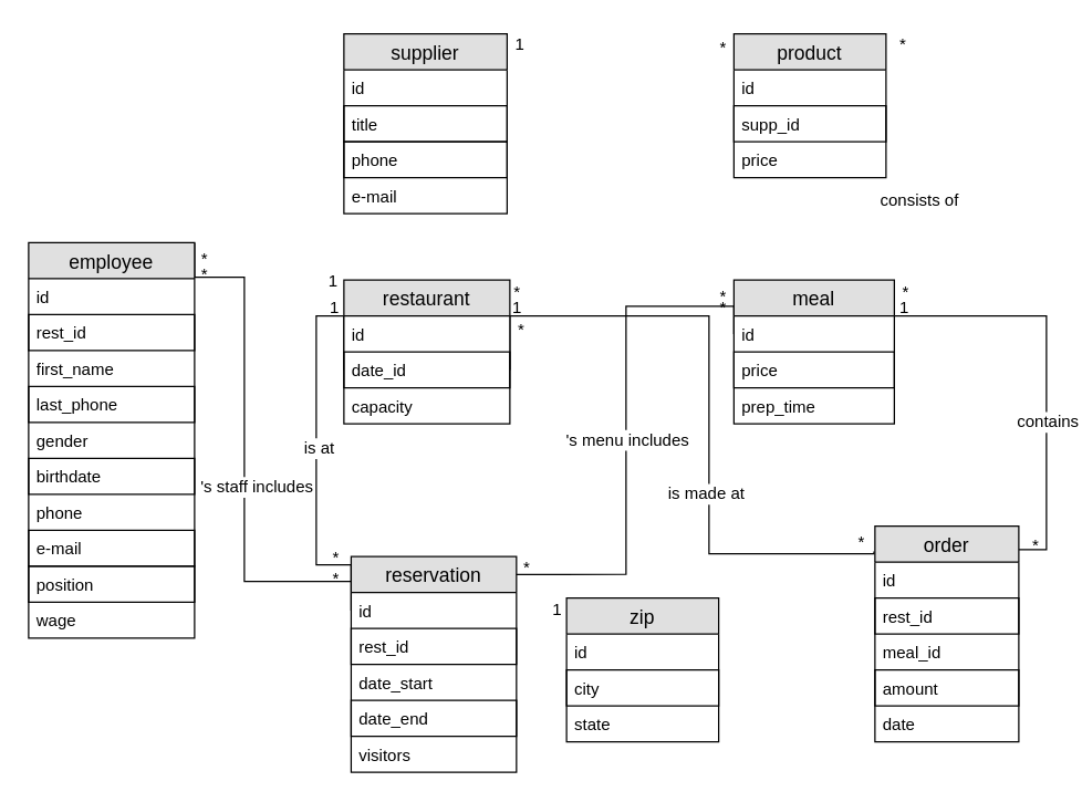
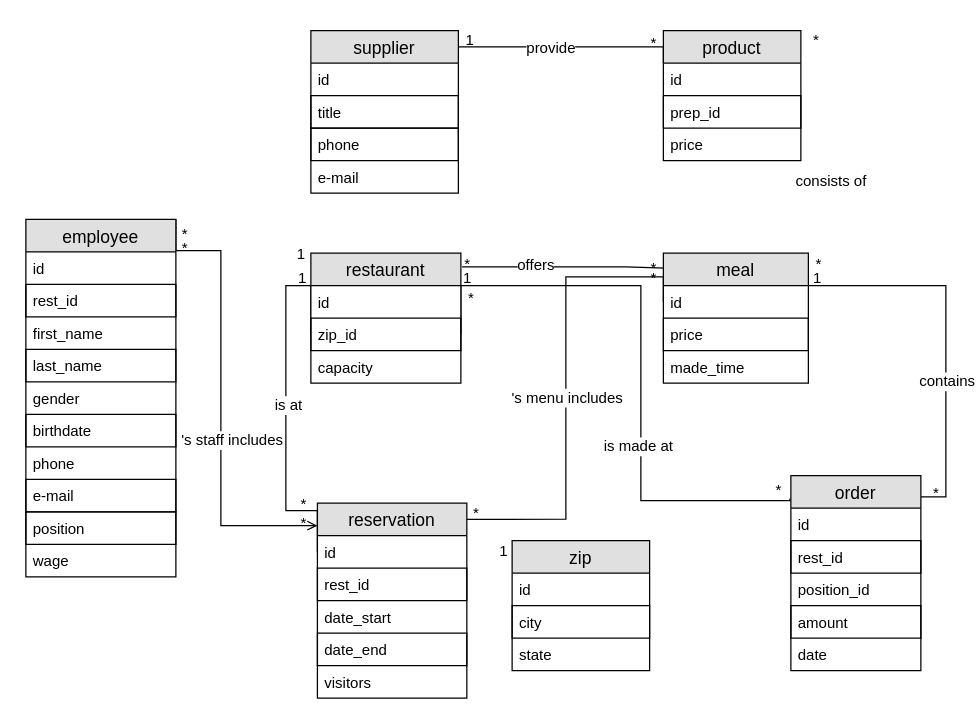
  <mxCell id="0" />
  <mxCell id="1" parent="0" />
  <mxCell id="2" value="*" style="text;html=1;align=center;verticalAlign=middle;resizable=0;points=[];autosize=1;" parent="1" vertex="1"><mxGeometry x="303" y="536" width="20" height="20" as="geometry" /></mxCell>
  <mxCell id="3" style="edgeStyle=orthogonalEdgeStyle;rounded=0;orthogonalLoop=1;jettySize=auto;html=1;exitX=0;exitY=0.5;exitDx=0;exitDy=0;entryX=0;entryY=0.5;entryDx=0;entryDy=0;endArrow=none;endFill=0;" parent="1" source="39" target="46" edge="1"><mxGeometry relative="1" as="geometry"><Array as="points"><mxPoint x="253" y="408" /><mxPoint x="228" y="408" /><mxPoint x="228" y="228" /><mxPoint x="248" y="228" /></Array></mxGeometry></mxCell>
  <mxCell id="4" value="is at" style="text;html=1;align=center;verticalAlign=middle;resizable=0;points=[];labelBackgroundColor=#ffffff;" vertex="1" connectable="0" parent="3"><mxGeometry x="-0.04" y="-1" relative="1" as="geometry"><mxPoint as="offset" /></mxGeometry></mxCell>
  <mxCell id="5" value="*" style="text;html=1;align=center;verticalAlign=middle;resizable=0;points=[];autosize=1;" parent="1" vertex="1"><mxGeometry x="252.46" y="456" width="20" height="20" as="geometry" /></mxCell>
  <mxCell id="6" value="1" style="text;html=1;align=center;verticalAlign=middle;resizable=0;points=[];autosize=1;" parent="1" vertex="1"><mxGeometry x="252.46" y="272" width="20" height="20" as="geometry" /></mxCell>
+ <mxCell id="7" value="" style="endArrow=none;html=1;rounded=0;exitX=1.008;exitY=0.106;exitDx=0;exitDy=0;entryX=0.017;entryY=0.115;entryDx=0;entryDy=0;exitPerimeter=0;entryPerimeter=0;" parent="1" source="44" target="52" edge="1"><mxGeometry relative="1" as="geometry"><mxPoint x="634" y="241" as="sourcePoint" /><mxPoint x="284" y="251" as="targetPoint" /><Array as="points"><mxPoint x="500" y="213" /></Array></mxGeometry></mxCell>
+ <mxCell id="8" value="offers" style="text;html=1;align=center;verticalAlign=middle;resizable=0;points=[];labelBackgroundColor=#ffffff;" vertex="1" connectable="0" parent="7"><mxGeometry x="0.608" y="-97" relative="1" as="geometry"><mxPoint x="-69.08" y="-97.96" as="offset" /></mxGeometry></mxCell>
  <mxCell id="9" value="*" style="text;html=1;align=center;verticalAlign=middle;resizable=0;points=[];autosize=1;" parent="1" vertex="1"><mxGeometry x="366" y="228" width="20" height="20" as="geometry" /></mxCell>
  <mxCell id="10" value="1" style="text;html=1;align=center;verticalAlign=middle;resizable=0;points=[];autosize=1;" parent="1" vertex="1"><mxGeometry x="392" y="431" width="20" height="20" as="geometry" /></mxCell>
  <mxCell id="11" style="edgeStyle=orthogonalEdgeStyle;rounded=0;orthogonalLoop=1;jettySize=auto;html=1;exitX=1;exitY=0.5;exitDx=0;exitDy=0;entryX=-0.007;entryY=-0.299;entryDx=0;entryDy=0;entryPerimeter=0;endArrow=none;endFill=0;" parent="1" source="46" target="66" edge="1"><mxGeometry relative="1" as="geometry"><Array as="points"><mxPoint x="368" y="228" /><mxPoint x="512" y="228" /><mxPoint x="512" y="400" /><mxPoint x="631" y="400" /></Array></mxGeometry></mxCell>
  <mxCell id="12" value="is made at" style="text;html=1;align=center;verticalAlign=middle;resizable=0;points=[];labelBackgroundColor=#ffffff;" vertex="1" connectable="0" parent="11"><mxGeometry x="-0.347" y="2" relative="1" as="geometry"><mxPoint x="25.79" y="130.97" as="offset" /></mxGeometry></mxCell>
  <mxCell id="13" value="1" style="text;html=1;align=center;verticalAlign=middle;resizable=0;points=[];autosize=1;" parent="1" vertex="1"><mxGeometry x="363" y="212" width="20" height="20" as="geometry" /></mxCell>
  <mxCell id="14" value="*" style="text;html=1;align=center;verticalAlign=middle;resizable=0;points=[];autosize=1;" parent="1" vertex="1"><mxGeometry x="612" y="382" width="20" height="20" as="geometry" /></mxCell>
  <mxCell id="15" style="edgeStyle=orthogonalEdgeStyle;rounded=0;orthogonalLoop=1;jettySize=auto;html=1;exitX=1;exitY=0.5;exitDx=0;exitDy=0;entryX=1;entryY=0.109;entryDx=0;entryDy=0;entryPerimeter=0;endArrow=none;endFill=0;" edge="1" parent="1" source="53" target="65"><mxGeometry relative="1" as="geometry"><Array as="points"><mxPoint x="646" y="228" /><mxPoint x="756" y="228" /><mxPoint x="756" y="397" /></Array></mxGeometry></mxCell>
  <mxCell id="16" value="contains" style="text;html=1;align=center;verticalAlign=middle;resizable=0;points=[];labelBackgroundColor=#ffffff;" vertex="1" connectable="0" parent="15"><mxGeometry x="0.278" relative="1" as="geometry"><mxPoint as="offset" /></mxGeometry></mxCell>
+ <mxCell id="17" style="edgeStyle=orthogonalEdgeStyle;rounded=0;orthogonalLoop=1;jettySize=auto;html=1;exitX=0;exitY=0.25;exitDx=0;exitDy=0;entryX=0.992;entryY=0.1;entryDx=0;entryDy=0;entryPerimeter=0;endArrow=none;endFill=0;" edge="1" parent="1" source="56" target="60"><mxGeometry relative="1" as="geometry"><Array as="points"><mxPoint x="530" y="37" /></Array></mxGeometry></mxCell>
+ <mxCell id="18" value="provide" style="text;html=1;align=center;verticalAlign=middle;resizable=0;points=[];labelBackgroundColor=#ffffff;" vertex="1" connectable="0" parent="17"><mxGeometry x="0.146" y="-3" relative="1" as="geometry"><mxPoint x="-1.33" y="3" as="offset" /></mxGeometry></mxCell>
  <mxCell id="19" value="1" style="text;html=1;align=center;verticalAlign=middle;resizable=0;points=[];autosize=1;" vertex="1" parent="1"><mxGeometry x="363" y="20" width="24" height="24" as="geometry" /></mxCell>
  <mxCell id="20" value="*" style="text;html=1;align=center;verticalAlign=middle;resizable=0;points=[];autosize=1;" vertex="1" parent="1"><mxGeometry x="510" y="22" width="24" height="24" as="geometry" /></mxCell>
  <mxCell id="21" value="*" style="text;html=1;align=center;verticalAlign=middle;resizable=0;points=[];autosize=1;" vertex="1" parent="1"><mxGeometry x="640" y="20" width="24" height="24" as="geometry" /></mxCell>
  <mxCell id="22" value="*" style="text;html=1;align=center;verticalAlign=middle;resizable=0;points=[];autosize=1;" vertex="1" parent="1"><mxGeometry x="642" y="199" width="24" height="24" as="geometry" /></mxCell>
  <mxCell id="23" value="1" style="text;html=1;align=center;verticalAlign=middle;resizable=0;points=[];autosize=1;" vertex="1" parent="1"><mxGeometry x="641" y="210" width="24" height="24" as="geometry" /></mxCell>
  <mxCell id="24" value="*" style="text;html=1;align=center;verticalAlign=middle;resizable=0;points=[];autosize=1;" vertex="1" parent="1"><mxGeometry x="736" y="382" width="24" height="24" as="geometry" /></mxCell>
- <mxCell id="25" style="edgeStyle=orthogonalEdgeStyle;rounded=0;orthogonalLoop=1;jettySize=auto;html=1;exitX=1;exitY=0;exitDx=0;exitDy=0;endArrow=none;endFill=0;" edge="1" parent="1" source="71" target="38"><mxGeometry relative="1" as="geometry"><mxPoint x="248" y="420" as="targetPoint" /><Array as="points"><mxPoint x="140" y="200" /><mxPoint x="176" y="200" /><mxPoint x="176" y="420" /></Array></mxGeometry></mxCell>
+ <mxCell id="25" style="edgeStyle=orthogonalEdgeStyle;rounded=0;orthogonalLoop=1;jettySize=auto;html=1;exitX=1;exitY=0;exitDx=0;exitDy=0;endArrow=open;endFill=0;" edge="1" parent="1" source="71" target="38"><mxGeometry relative="1" as="geometry"><mxPoint x="248" y="420" as="targetPoint" /><Array as="points"><mxPoint x="140" y="200" /><mxPoint x="176" y="200" /><mxPoint x="176" y="420" /></Array></mxGeometry></mxCell>
  <mxCell id="26" value="'s staff includes" style="text;html=1;align=center;verticalAlign=middle;resizable=0;points=[];labelBackgroundColor=#ffffff;" vertex="1" connectable="0" parent="25"><mxGeometry x="0.397" y="-3" relative="1" as="geometry"><mxPoint x="11" y="-37.34" as="offset" /></mxGeometry></mxCell>
  <mxCell id="27" value="*" style="text;html=1;align=center;verticalAlign=middle;resizable=0;points=[];autosize=1;" vertex="1" parent="1"><mxGeometry x="135" y="186" width="24" height="24" as="geometry" /></mxCell>
  <mxCell id="28" value="*" style="text;html=1;align=center;verticalAlign=middle;resizable=0;points=[];autosize=1;" vertex="1" parent="1"><mxGeometry x="230" y="406" width="24" height="24" as="geometry" /></mxCell>
  <mxCell id="29" value="1" style="text;html=1;align=center;verticalAlign=middle;resizable=0;points=[];autosize=1;" vertex="1" parent="1"><mxGeometry x="229.23" y="210" width="24" height="24" as="geometry" /></mxCell>
  <mxCell id="30" value="*" style="text;html=1;align=center;verticalAlign=middle;resizable=0;points=[];autosize=1;" vertex="1" parent="1"><mxGeometry x="230" y="391" width="24" height="24" as="geometry" /></mxCell>
  <mxCell id="31" value="*" style="text;html=1;align=center;verticalAlign=middle;resizable=0;points=[];autosize=1;" vertex="1" parent="1"><mxGeometry x="361" y="199" width="24" height="24" as="geometry" /></mxCell>
  <mxCell id="32" value="*" style="text;html=1;align=center;verticalAlign=middle;resizable=0;points=[];autosize=1;" vertex="1" parent="1"><mxGeometry x="510" y="202" width="24" height="24" as="geometry" /></mxCell>
  <mxCell id="33" style="edgeStyle=orthogonalEdgeStyle;rounded=0;orthogonalLoop=1;jettySize=auto;html=1;exitX=0;exitY=0.5;exitDx=0;exitDy=0;entryX=0.994;entryY=0.083;entryDx=0;entryDy=0;entryPerimeter=0;endArrow=none;endFill=0;" edge="1" parent="1" source="53" target="38"><mxGeometry relative="1" as="geometry"><Array as="points"><mxPoint x="530" y="221" /><mxPoint x="452" y="221" /><mxPoint x="452" y="415" /></Array></mxGeometry></mxCell>
  <mxCell id="34" value="'s menu includes" style="text;html=1;align=center;verticalAlign=middle;resizable=0;points=[];labelBackgroundColor=#ffffff;" vertex="1" connectable="0" parent="33"><mxGeometry x="0.109" relative="1" as="geometry"><mxPoint y="-11.21" as="offset" /></mxGeometry></mxCell>
  <mxCell id="35" value="*" style="text;html=1;align=center;verticalAlign=middle;resizable=0;points=[];autosize=1;" vertex="1" parent="1"><mxGeometry x="510" y="210" width="24" height="24" as="geometry" /></mxCell>
  <mxCell id="36" value="*" style="text;html=1;align=center;verticalAlign=middle;resizable=0;points=[];autosize=1;" vertex="1" parent="1"><mxGeometry x="368" y="398" width="24" height="24" as="geometry" /></mxCell>
  <mxCell id="37" value="consists of" style="text;html=1;align=center;verticalAlign=middle;resizable=0;points=[];labelBackgroundColor=#ffffff;" vertex="1" connectable="0" parent="1"><mxGeometry x="666.003" y="144" as="geometry"><mxPoint x="-3" as="offset" /></mxGeometry></mxCell>
  <mxCell id="38" value="reservation" style="swimlane;fontStyle=0;childLayout=stackLayout;horizontal=1;startSize=26;fillColor=#e0e0e0;horizontalStack=0;resizeParent=1;resizeParentMax=0;resizeLast=0;collapsible=1;marginBottom=0;swimlaneFillColor=#ffffff;align=center;fontSize=14;aspect=fixed;" parent="1" vertex="1"><mxGeometry x="253.23" y="402" width="119.54" height="156" as="geometry" /></mxCell>
  <mxCell id="39" value="id" style="text;strokeColor=none;fillColor=none;spacingLeft=4;spacingRight=4;overflow=hidden;rotatable=0;points=[[0,0.5],[1,0.5]];portConstraint=eastwest;fontSize=12;" parent="38" vertex="1"><mxGeometry y="26" width="119.54" height="26" as="geometry" /></mxCell>
  <mxCell id="40" value="rest_id" style="text;strokeColor=#000000;fillColor=none;spacingLeft=4;spacingRight=4;overflow=hidden;rotatable=0;points=[[0,0.5],[1,0.5]];portConstraint=eastwest;fontSize=12;" parent="38" vertex="1"><mxGeometry y="52" width="119.54" height="26" as="geometry" /></mxCell>
  <mxCell id="41" value="date_start" style="text;strokeColor=none;fillColor=none;spacingLeft=4;spacingRight=4;overflow=hidden;rotatable=0;points=[[0,0.5],[1,0.5]];portConstraint=eastwest;fontSize=12;" parent="38" vertex="1"><mxGeometry y="78" width="119.54" height="26" as="geometry" /></mxCell>
  <mxCell id="42" value="date_end" style="text;strokeColor=#000000;fillColor=none;spacingLeft=4;spacingRight=4;overflow=hidden;rotatable=0;points=[[0,0.5],[1,0.5]];portConstraint=eastwest;fontSize=12;" parent="38" vertex="1"><mxGeometry y="104" width="119.54" height="26" as="geometry" /></mxCell>
  <mxCell id="43" value="visitors" style="text;strokeColor=none;fillColor=none;spacingLeft=4;spacingRight=4;overflow=hidden;rotatable=0;points=[[0,0.5],[1,0.5]];portConstraint=eastwest;fontSize=12;" parent="38" vertex="1"><mxGeometry y="130" width="119.54" height="26" as="geometry" /></mxCell>
  <mxCell id="44" value="restaurant" style="swimlane;fontStyle=0;childLayout=stackLayout;horizontal=1;startSize=26;fillColor=#e0e0e0;horizontalStack=0;resizeParent=1;resizeParentMax=0;resizeLast=0;collapsible=1;marginBottom=0;swimlaneFillColor=#ffffff;align=center;fontSize=14;" parent="1" vertex="1"><mxGeometry x="248" y="202" width="120" height="104" as="geometry" /></mxCell>
  <mxCell id="45" value="id" style="text;strokeColor=none;fillColor=none;spacingLeft=4;spacingRight=4;overflow=hidden;rotatable=0;points=[[0,0.5],[1,0.5]];portConstraint=eastwest;fontSize=12;" parent="44" vertex="1"><mxGeometry y="26" width="120" height="26" as="geometry" /></mxCell>
- <mxCell id="46" value="date_id" style="text;strokeColor=#000000;fillColor=none;spacingLeft=4;spacingRight=4;overflow=hidden;rotatable=0;points=[[0,0.5],[1,0.5]];portConstraint=eastwest;fontSize=12;" parent="44" vertex="1"><mxGeometry y="52" width="120" height="26" as="geometry" /></mxCell>
+ <mxCell id="46" value="zip_id" style="text;strokeColor=#000000;fillColor=none;spacingLeft=4;spacingRight=4;overflow=hidden;rotatable=0;points=[[0,0.5],[1,0.5]];portConstraint=eastwest;fontSize=12;" parent="44" vertex="1"><mxGeometry y="52" width="120" height="26" as="geometry" /></mxCell>
  <mxCell id="47" value="capacity" style="text;strokeColor=none;fillColor=none;spacingLeft=4;spacingRight=4;overflow=hidden;rotatable=0;points=[[0,0.5],[1,0.5]];portConstraint=eastwest;fontSize=12;" parent="44" vertex="1"><mxGeometry y="78" width="120" height="26" as="geometry" /></mxCell>
  <mxCell id="48" value="zip" style="swimlane;fontStyle=0;childLayout=stackLayout;horizontal=1;startSize=26;fillColor=#e0e0e0;horizontalStack=0;resizeParent=1;resizeParentMax=0;resizeLast=0;collapsible=1;marginBottom=0;swimlaneFillColor=#ffffff;align=center;fontSize=14;" parent="1" vertex="1"><mxGeometry x="409" y="432" width="110" height="104" as="geometry" /></mxCell>
  <mxCell id="49" value="id" style="text;strokeColor=none;fillColor=none;spacingLeft=4;spacingRight=4;overflow=hidden;rotatable=0;points=[[0,0.5],[1,0.5]];portConstraint=eastwest;fontSize=12;" parent="48" vertex="1"><mxGeometry y="26" width="110" height="26" as="geometry" /></mxCell>
  <mxCell id="50" value="city" style="text;strokeColor=#000000;fillColor=none;spacingLeft=4;spacingRight=4;overflow=hidden;rotatable=0;points=[[0,0.5],[1,0.5]];portConstraint=eastwest;fontSize=12;" parent="48" vertex="1"><mxGeometry y="52" width="110" height="26" as="geometry" /></mxCell>
  <mxCell id="51" value="state" style="text;strokeColor=none;fillColor=none;spacingLeft=4;spacingRight=4;overflow=hidden;rotatable=0;points=[[0,0.5],[1,0.5]];portConstraint=eastwest;fontSize=12;" parent="48" vertex="1"><mxGeometry y="78" width="110" height="26" as="geometry" /></mxCell>
  <mxCell id="52" value="meal" style="swimlane;fontStyle=0;childLayout=stackLayout;horizontal=1;startSize=26;fillColor=#e0e0e0;horizontalStack=0;resizeParent=1;resizeParentMax=0;resizeLast=0;collapsible=1;marginBottom=0;swimlaneFillColor=#ffffff;align=center;fontSize=14;" parent="1" vertex="1"><mxGeometry x="530" y="202" width="116" height="104" as="geometry" /></mxCell>
  <mxCell id="53" value="id" style="text;strokeColor=none;fillColor=none;spacingLeft=4;spacingRight=4;overflow=hidden;rotatable=0;points=[[0,0.5],[1,0.5]];portConstraint=eastwest;fontSize=12;" parent="52" vertex="1"><mxGeometry y="26" width="116" height="26" as="geometry" /></mxCell>
  <mxCell id="54" value="price" style="text;strokeColor=#000000;fillColor=none;spacingLeft=4;spacingRight=4;overflow=hidden;rotatable=0;points=[[0,0.5],[1,0.5]];portConstraint=eastwest;fontSize=12;" parent="52" vertex="1"><mxGeometry y="52" width="116" height="26" as="geometry" /></mxCell>
- <mxCell id="55" value="prep_time" style="text;strokeColor=none;fillColor=none;spacingLeft=4;spacingRight=4;overflow=hidden;rotatable=0;points=[[0,0.5],[1,0.5]];portConstraint=eastwest;fontSize=12;" parent="52" vertex="1"><mxGeometry y="78" width="116" height="26" as="geometry" /></mxCell>
+ <mxCell id="55" value="made_time" style="text;strokeColor=none;fillColor=none;spacingLeft=4;spacingRight=4;overflow=hidden;rotatable=0;points=[[0,0.5],[1,0.5]];portConstraint=eastwest;fontSize=12;" parent="52" vertex="1"><mxGeometry y="78" width="116" height="26" as="geometry" /></mxCell>
  <mxCell id="56" value="product" style="swimlane;fontStyle=0;childLayout=stackLayout;horizontal=1;startSize=26;fillColor=#e0e0e0;horizontalStack=0;resizeParent=1;resizeParentMax=0;resizeLast=0;collapsible=1;marginBottom=0;swimlaneFillColor=#ffffff;align=center;fontSize=14;" parent="1" vertex="1"><mxGeometry x="530" y="24" width="110" height="104" as="geometry" /></mxCell>
  <mxCell id="57" value="id" style="text;strokeColor=none;fillColor=none;spacingLeft=4;spacingRight=4;overflow=hidden;rotatable=0;points=[[0,0.5],[1,0.5]];portConstraint=eastwest;fontSize=12;" parent="56" vertex="1"><mxGeometry y="26" width="110" height="26" as="geometry" /></mxCell>
- <mxCell id="58" value="supp_id" style="text;strokeColor=#000000;fillColor=none;spacingLeft=4;spacingRight=4;overflow=hidden;rotatable=0;points=[[0,0.5],[1,0.5]];portConstraint=eastwest;fontSize=12;" parent="56" vertex="1"><mxGeometry y="52" width="110" height="26" as="geometry" /></mxCell>
+ <mxCell id="58" value="prep_id" style="text;strokeColor=#000000;fillColor=none;spacingLeft=4;spacingRight=4;overflow=hidden;rotatable=0;points=[[0,0.5],[1,0.5]];portConstraint=eastwest;fontSize=12;" parent="56" vertex="1"><mxGeometry y="52" width="110" height="26" as="geometry" /></mxCell>
  <mxCell id="59" value="price" style="text;strokeColor=none;fillColor=none;spacingLeft=4;spacingRight=4;overflow=hidden;rotatable=0;points=[[0,0.5],[1,0.5]];portConstraint=eastwest;fontSize=12;" parent="56" vertex="1"><mxGeometry y="78" width="110" height="26" as="geometry" /></mxCell>
  <mxCell id="60" value="supplier" style="swimlane;fontStyle=0;childLayout=stackLayout;horizontal=1;startSize=26;fillColor=#e0e0e0;horizontalStack=0;resizeParent=1;resizeParentMax=0;resizeLast=0;collapsible=1;marginBottom=0;swimlaneFillColor=#ffffff;align=center;fontSize=14;aspect=fixed;" parent="1" vertex="1"><mxGeometry x="248" y="24" width="118" height="130" as="geometry" /></mxCell>
  <mxCell id="61" value="id" style="text;strokeColor=none;fillColor=none;spacingLeft=4;spacingRight=4;overflow=hidden;rotatable=0;points=[[0,0.5],[1,0.5]];portConstraint=eastwest;fontSize=12;" parent="60" vertex="1"><mxGeometry y="26" width="118" height="26" as="geometry" /></mxCell>
  <mxCell id="62" value="title" style="text;strokeColor=#000000;fillColor=none;spacingLeft=4;spacingRight=4;overflow=hidden;rotatable=0;points=[[0,0.5],[1,0.5]];portConstraint=eastwest;fontSize=12;" parent="60" vertex="1"><mxGeometry y="52" width="118" height="26" as="geometry" /></mxCell>
  <mxCell id="63" value="phone" style="text;strokeColor=#000000;fillColor=none;spacingLeft=4;spacingRight=4;overflow=hidden;rotatable=0;points=[[0,0.5],[1,0.5]];portConstraint=eastwest;fontSize=12;" parent="60" vertex="1"><mxGeometry y="78" width="118" height="26" as="geometry" /></mxCell>
  <mxCell id="64" value="e-mail" style="text;strokeColor=none;fillColor=none;spacingLeft=4;spacingRight=4;overflow=hidden;rotatable=0;points=[[0,0.5],[1,0.5]];portConstraint=eastwest;fontSize=12;" parent="60" vertex="1"><mxGeometry y="104" width="118" height="26" as="geometry" /></mxCell>
  <mxCell id="65" value="order" style="swimlane;fontStyle=0;childLayout=stackLayout;horizontal=1;startSize=26;fillColor=#e0e0e0;horizontalStack=0;resizeParent=1;resizeParentMax=0;resizeLast=0;collapsible=1;marginBottom=0;swimlaneFillColor=#ffffff;align=center;fontSize=14;" parent="1" vertex="1"><mxGeometry x="632" y="380" width="104" height="156" as="geometry" /></mxCell>
  <mxCell id="66" value="id" style="text;strokeColor=none;fillColor=none;spacingLeft=4;spacingRight=4;overflow=hidden;rotatable=0;points=[[0,0.5],[1,0.5]];portConstraint=eastwest;fontSize=12;" parent="65" vertex="1"><mxGeometry y="26" width="104" height="26" as="geometry" /></mxCell>
  <mxCell id="67" value="rest_id" style="text;strokeColor=#000000;fillColor=none;spacingLeft=4;spacingRight=4;overflow=hidden;rotatable=0;points=[[0,0.5],[1,0.5]];portConstraint=eastwest;fontSize=12;" parent="65" vertex="1"><mxGeometry y="52" width="104" height="26" as="geometry" /></mxCell>
- <mxCell id="68" value="meal_id" style="text;strokeColor=none;fillColor=none;spacingLeft=4;spacingRight=4;overflow=hidden;rotatable=0;points=[[0,0.5],[1,0.5]];portConstraint=eastwest;fontSize=12;" parent="65" vertex="1"><mxGeometry y="78" width="104" height="26" as="geometry" /></mxCell>
+ <mxCell id="68" value="position_id" style="text;strokeColor=none;fillColor=none;spacingLeft=4;spacingRight=4;overflow=hidden;rotatable=0;points=[[0,0.5],[1,0.5]];portConstraint=eastwest;fontSize=12;" parent="65" vertex="1"><mxGeometry y="78" width="104" height="26" as="geometry" /></mxCell>
  <mxCell id="69" value="amount" style="text;strokeColor=#000000;fillColor=none;spacingLeft=4;spacingRight=4;overflow=hidden;rotatable=0;points=[[0,0.5],[1,0.5]];portConstraint=eastwest;fontSize=12;" parent="65" vertex="1"><mxGeometry y="104" width="104" height="26" as="geometry" /></mxCell>
  <mxCell id="70" value="date" style="text;strokeColor=none;fillColor=none;spacingLeft=4;spacingRight=4;overflow=hidden;rotatable=0;points=[[0,0.5],[1,0.5]];portConstraint=eastwest;fontSize=12;" parent="65" vertex="1"><mxGeometry y="130" width="104" height="26" as="geometry" /></mxCell>
  <mxCell id="71" value="employee" style="swimlane;fontStyle=0;childLayout=stackLayout;horizontal=1;startSize=26;fillColor=#e0e0e0;horizontalStack=0;resizeParent=1;resizeParentMax=0;resizeLast=0;collapsible=1;marginBottom=0;swimlaneFillColor=#ffffff;align=center;fontSize=14;aspect=fixed;" parent="1" vertex="1"><mxGeometry x="20" y="175" width="120" height="286" as="geometry" /></mxCell>
  <mxCell id="72" value="id" style="text;strokeColor=none;fillColor=none;spacingLeft=4;spacingRight=4;overflow=hidden;rotatable=0;points=[[0,0.5],[1,0.5]];portConstraint=eastwest;fontSize=12;" parent="71" vertex="1"><mxGeometry y="26" width="120" height="26" as="geometry" /></mxCell>
  <mxCell id="73" value="rest_id" style="text;strokeColor=#000000;fillColor=none;spacingLeft=4;spacingRight=4;overflow=hidden;rotatable=0;points=[[0,0.5],[1,0.5]];portConstraint=eastwest;fontSize=12;" parent="71" vertex="1"><mxGeometry y="52" width="120" height="26" as="geometry" /></mxCell>
  <mxCell id="74" value="first_name" style="text;strokeColor=none;fillColor=none;spacingLeft=4;spacingRight=4;overflow=hidden;rotatable=0;points=[[0,0.5],[1,0.5]];portConstraint=eastwest;fontSize=12;" parent="71" vertex="1"><mxGeometry y="78" width="120" height="26" as="geometry" /></mxCell>
- <mxCell id="75" value="last_phone" style="text;strokeColor=#000000;fillColor=none;spacingLeft=4;spacingRight=4;overflow=hidden;rotatable=0;points=[[0,0.5],[1,0.5]];portConstraint=eastwest;fontSize=12;" parent="71" vertex="1"><mxGeometry y="104" width="120" height="26" as="geometry" /></mxCell>
+ <mxCell id="75" value="last_name" style="text;strokeColor=#000000;fillColor=none;spacingLeft=4;spacingRight=4;overflow=hidden;rotatable=0;points=[[0,0.5],[1,0.5]];portConstraint=eastwest;fontSize=12;" parent="71" vertex="1"><mxGeometry y="104" width="120" height="26" as="geometry" /></mxCell>
  <mxCell id="76" value="gender" style="text;strokeColor=none;fillColor=none;spacingLeft=4;spacingRight=4;overflow=hidden;rotatable=0;points=[[0,0.5],[1,0.5]];portConstraint=eastwest;fontSize=12;" parent="71" vertex="1"><mxGeometry y="130" width="120" height="26" as="geometry" /></mxCell>
  <mxCell id="77" value="birthdate" style="text;strokeColor=#000000;fillColor=none;spacingLeft=4;spacingRight=4;overflow=hidden;rotatable=0;points=[[0,0.5],[1,0.5]];portConstraint=eastwest;fontSize=12;" parent="71" vertex="1"><mxGeometry y="156" width="120" height="26" as="geometry" /></mxCell>
  <mxCell id="78" value="phone" style="text;strokeColor=none;fillColor=none;spacingLeft=4;spacingRight=4;overflow=hidden;rotatable=0;points=[[0,0.5],[1,0.5]];portConstraint=eastwest;fontSize=12;" parent="71" vertex="1"><mxGeometry y="182" width="120" height="26" as="geometry" /></mxCell>
  <mxCell id="79" value="e-mail" style="text;strokeColor=#000000;fillColor=none;spacingLeft=4;spacingRight=4;overflow=hidden;rotatable=0;points=[[0,0.5],[1,0.5]];portConstraint=eastwest;fontSize=12;" parent="71" vertex="1"><mxGeometry y="208" width="120" height="26" as="geometry" /></mxCell>
  <mxCell id="80" value="position" style="text;strokeColor=#000000;fillColor=none;spacingLeft=4;spacingRight=4;overflow=hidden;rotatable=0;points=[[0,0.5],[1,0.5]];portConstraint=eastwest;fontSize=12;" parent="71" vertex="1"><mxGeometry y="234" width="120" height="26" as="geometry" /></mxCell>
  <mxCell id="81" value="wage" style="text;strokeColor=none;fillColor=none;spacingLeft=4;spacingRight=4;overflow=hidden;rotatable=0;points=[[0,0.5],[1,0.5]];portConstraint=eastwest;fontSize=12;" parent="71" vertex="1"><mxGeometry y="260" width="120" height="26" as="geometry" /></mxCell>
  <mxCell id="82" value="*" style="text;html=1;align=center;verticalAlign=middle;resizable=0;points=[];autosize=1;" vertex="1" parent="1"><mxGeometry x="135" y="175" width="24" height="24" as="geometry" /></mxCell>
  <mxCell id="83" value="1" style="text;html=1;align=center;verticalAlign=middle;resizable=0;points=[];autosize=1;" vertex="1" parent="1"><mxGeometry x="228" y="191" width="24" height="24" as="geometry" /></mxCell>
